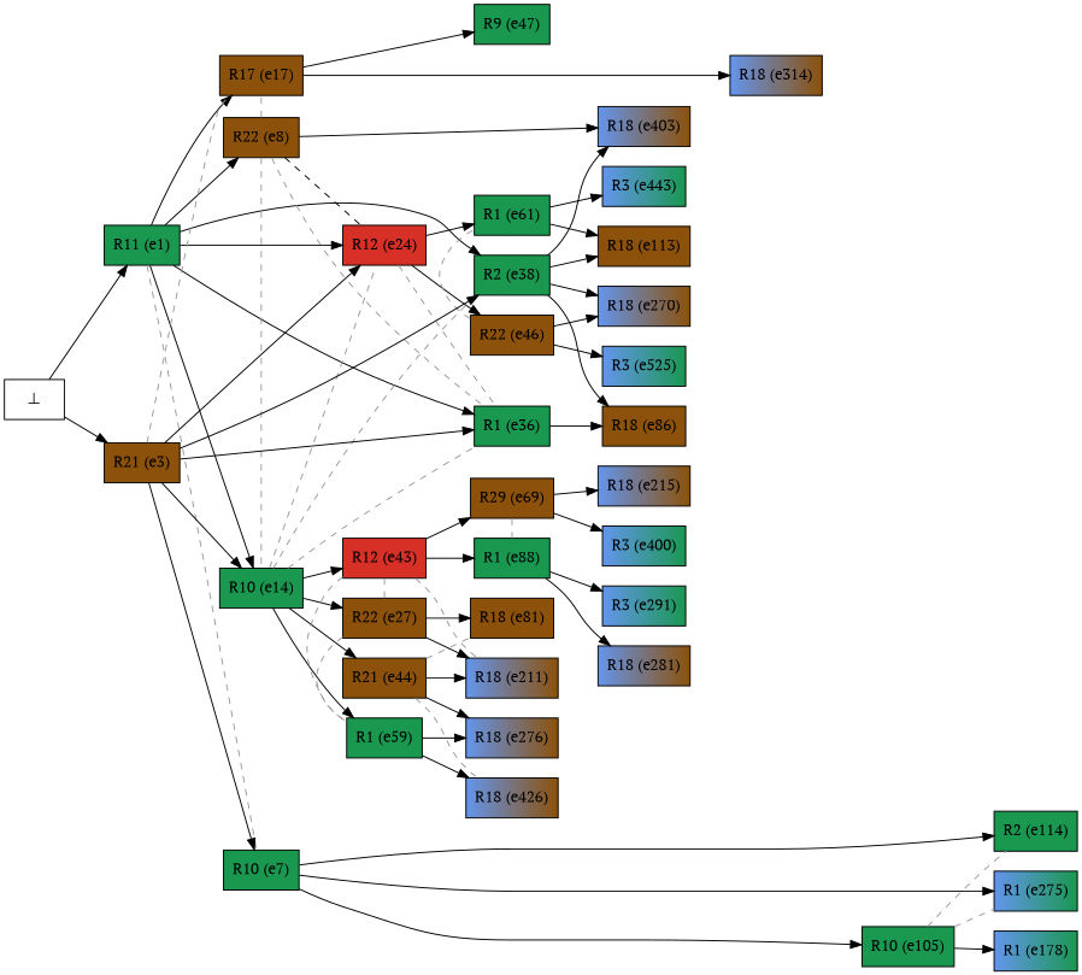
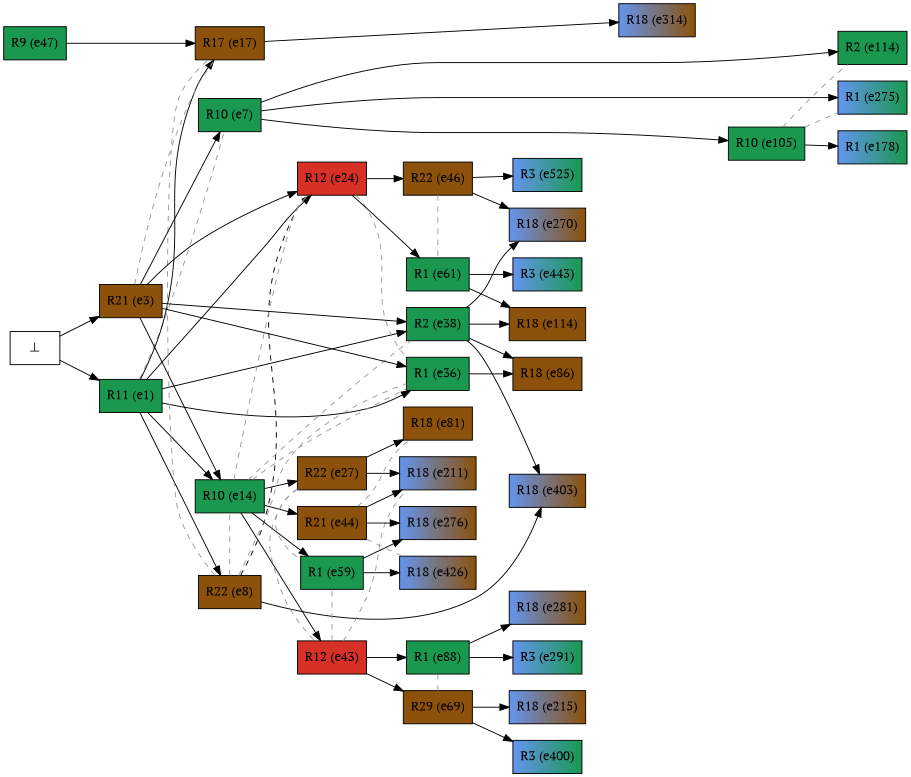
  digraph {
    fontname="PT Serif"
    rankdir=LR
    node [color=black fillcolor="#1a9850:#1a9850" fontname="PT Serif" shape=box style=filled]
    edge [fontname="PT Serif" minlen=1]
    n1 [label="R11 (e1)"]
    n2 [label="R10 (e7)"]
    n3 [fillcolor="#8c510a:#8c510a" label="R17 (e17)"]
    n4 [fillcolor="#8c510a:#8c510a" label="R22 (e8)"]
    n5 [label="R10 (e14)"]
    n6 [fillcolor="#d73027:#d73027" label="R12 (e24)"]
    n7 [label="R1 (e36)"]
    n8 [label="R2 (e38)"]
    n9 [label="R10 (e105)"]
    n10 [label="R2 (e114)"]
    n11 [fillcolor="cornflowerblue:#1a9850" label="R1 (e275)"]
    n12 [label="R9 (e47)"]
    n13 [fillcolor="cornflowerblue:#8c510a" label="R18 (e314)"]
    n14 [fillcolor="cornflowerblue:#8c510a" label="R18 (e403)"]
    n15 [fillcolor="#8c510a:#8c510a" label="R22 (e27)"]
    n16 [fillcolor="#d73027:#d73027" label="R12 (e43)"]
    n17 [label="R1 (e59)"]
    n18 [fillcolor="#8c510a:#8c510a" label="R21 (e44)"]
    n19 [fillcolor="#8c510a:#8c510a" label="R22 (e46)"]
    n20 [label="R1 (e61)"]
    n21 [fillcolor="#8c510a:#8c510a" label="R18 (e86)"]
-   n22 [fillcolor="#8c510a:#8c510a" label="R18 (e113)"]
+   n22 [fillcolor="#8c510a:#8c510a" label="R18 (e114)"]
    n23 [fillcolor="cornflowerblue:#8c510a" label="R18 (e270)"]
    n24 [fillcolor="cornflowerblue:#1a9850" label="R1 (e178)"]
    n25 [fillcolor="#8c510a:#8c510a" label="R21 (e3)"]
    n26 [fillcolor="#8c510a:#8c510a" label="R18 (e81)"]
    n27 [fillcolor="cornflowerblue:#8c510a" label="R18 (e211)"]
    n28 [fillcolor="#8c510a:#8c510a" label="R29 (e69)"]
    n29 [label="R1 (e88)"]
    n30 [fillcolor="cornflowerblue:#8c510a" label="R18 (e426)"]
    n31 [fillcolor="cornflowerblue:#8c510a" label="R18 (e276)"]
    n32 [fillcolor="cornflowerblue:#1a9850" label="R3 (e525)"]
    n33 [fillcolor="cornflowerblue:#1a9850" label="R3 (e443)"]
    n34 [fillcolor="cornflowerblue:#8c510a" label="R18 (e215)"]
    n35 [fillcolor="cornflowerblue:#1a9850" label="R3 (e400)"]
    n36 [fillcolor="cornflowerblue:#8c510a" label="R18 (e281)"]
    n37 [fillcolor="cornflowerblue:#1a9850" label="R3 (e291)"]
    n38 [fillcolor=white label="⊥" color=""]
    n1 -> n2 [arrowhead=none color=gray60 constraint=false style=dashed minlen=""]
    n1 -> n3
    n1 -> n4
    n1 -> n5
    n1 -> n6 [minlen=2]
    n1 -> n7 [minlen=3]
    n1 -> n8 [minlen=3]
    n2 -> n9 [minlen=5]
    n2 -> n10 [minlen=6]
    n2 -> n11 [minlen=6]
-   n3 -> n12 [minlen=2]
+   n12 -> n3 [minlen=2]
    n3 -> n13 [minlen=4]
    n4 -> n3 [arrowhead=none color=gray60 constraint=false style=dashed minlen=""]
    n4 -> n5 [arrowhead=none color=gray60 constraint=false style=dashed minlen=""]
    n4 -> n6 [arrowhead=none color=black constraint=false style=dashed minlen=""]
    n4 -> n7 [arrowhead=none color=gray60 constraint=false style=dashed minlen=""]
    n4 -> n14
    n5 -> n6 [arrowhead=none color=gray60 constraint=false style=dashed minlen=""]
    n5 -> n7 [arrowhead=none color=gray60 constraint=false style=dashed minlen=""]
    n5 -> n8 [arrowhead=none color=gray60 constraint=false style=dashed minlen=""]
    n5 -> n15
    n5 -> n16
    n5 -> n17
    n5 -> n18
    n6 -> n7 [arrowhead=none color=gray60 constraint=false style=dashed minlen=""]
    n6 -> n19
    n6 -> n20
    n7 -> n21
    n8 -> n14
    n8 -> n21
    n8 -> n22
    n8 -> n23
    n9 -> n10 [arrowhead=none color=gray60 constraint=false style=dashed minlen=""]
    n9 -> n11 [arrowhead=none color=gray60 constraint=false style=dashed minlen=""]
    n9 -> n24
    n15 -> n16 [arrowhead=none color=gray60 constraint=false style=dashed minlen=""]
    n15 -> n17 [arrowhead=none color=gray60 constraint=false style=dashed minlen=""]
    n15 -> n26
    n15 -> n27
    n16 -> n17 [arrowhead=none color=gray60 constraint=false style=dashed minlen=""]
    n16 -> n27 [arrowhead=none color=gray60 constraint=false style=dashed minlen=""]
    n16 -> n28
    n16 -> n29
    n17 -> n30
    n17 -> n31
    n18 -> n26 [arrowhead=none color=gray60 constraint=false style=dashed minlen=""]
    n18 -> n27
    n18 -> n30 [arrowhead=none color=gray60 constraint=false style=dashed minlen=""]
    n18 -> n31
    n19 -> n20 [arrowhead=none color=gray60 constraint=false style=dashed minlen=""]
    n19 -> n23
    n19 -> n32
    n20 -> n22
    n20 -> n33
    n25 -> n2
    n25 -> n3 [arrowhead=none color=gray60 constraint=false style=dashed minlen=""]
    n25 -> n5
    n25 -> n6 [minlen=2]
    n25 -> n7 [minlen=3]
    n25 -> n8 [minlen=3]
    n28 -> n29 [arrowhead=none color=gray60 constraint=false style=dashed minlen=""]
    n28 -> n34
    n28 -> n35
    n29 -> n36
    n29 -> n37
    n38 -> n1
    n38 -> n25
  }
